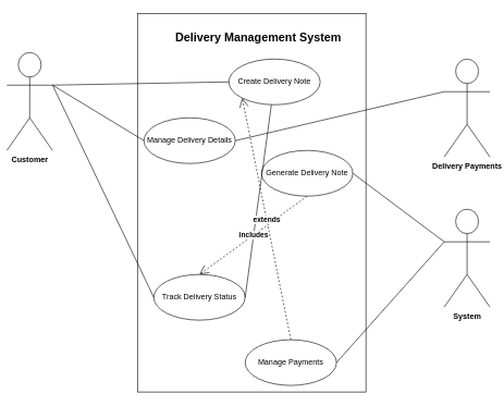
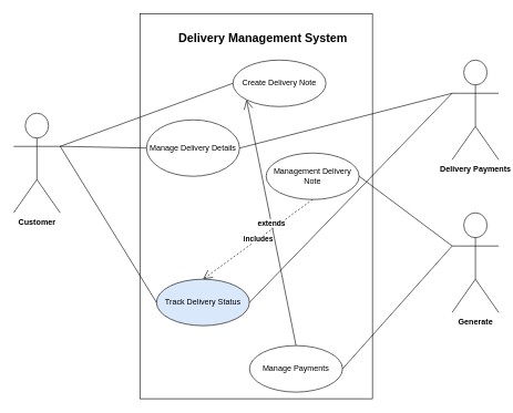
  <mxCell id="0" />
  <mxCell id="1" parent="0" />
  <mxCell id="2" value="" style="html=1;whiteSpace=wrap;" vertex="1" parent="1"><mxGeometry x="210" y="20" width="350" height="580" as="geometry" /></mxCell>
  <mxCell id="3" value="Create Delivery Note" style="ellipse;whiteSpace=wrap;html=1;" vertex="1" parent="1"><mxGeometry x="350" y="90" width="140" height="70" as="geometry" /></mxCell>
- <mxCell id="4" value="Manage Delivery Details" style="ellipse;whiteSpace=wrap;html=1;" vertex="1" parent="1"><mxGeometry x="220" y="180" width="140" height="70" as="geometry" /></mxCell>
- <mxCell id="5" value="Generate Delivery Note" style="ellipse;whiteSpace=wrap;html=1;" vertex="1" parent="1"><mxGeometry x="400" y="230" width="140" height="70" as="geometry" /></mxCell>
- <mxCell id="6" value="Track Delivery Status" style="ellipse;whiteSpace=wrap;html=1;" vertex="1" parent="1"><mxGeometry x="235" y="420" width="140" height="70" as="geometry" /></mxCell>
+ <mxCell id="4" value="Manage Delivery Details" style="ellipse;whiteSpace=wrap;html=1;" vertex="1" parent="1"><mxGeometry x="220" y="180" width="140" height="85" as="geometry" /></mxCell>
+ <mxCell id="5" value="Management Delivery Note" style="ellipse;whiteSpace=wrap;html=1;" vertex="1" parent="1"><mxGeometry x="400" y="230" width="140" height="70" as="geometry" /></mxCell>
+ <mxCell id="6" value="Track Delivery Status" style="ellipse;whiteSpace=wrap;html=1;fillColor=#dae8fc;" vertex="1" parent="1"><mxGeometry x="235" y="420" width="140" height="70" as="geometry" /></mxCell>
  <mxCell id="7" value="Manage Payments" style="ellipse;whiteSpace=wrap;html=1;" vertex="1" parent="1"><mxGeometry x="375" y="520" width="140" height="70" as="geometry" /></mxCell>
- <mxCell id="8" value="&lt;b&gt;Customer&lt;/b&gt;" style="shape=umlActor;verticalLabelPosition=bottom;verticalAlign=top;html=1;" vertex="1" parent="1"><mxGeometry x="10" y="80" width="70" height="150" as="geometry" /></mxCell>
+ <mxCell id="8" value="&lt;b&gt;Customer&lt;/b&gt;" style="shape=umlActor;verticalLabelPosition=bottom;verticalAlign=top;html=1;" vertex="1" parent="1"><mxGeometry x="20" y="170" width="70" height="150" as="geometry" /></mxCell>
  <mxCell id="9" value="&lt;b&gt;Delivery Payments&lt;/b&gt;" style="shape=umlActor;verticalLabelPosition=bottom;verticalAlign=top;html=1;" vertex="1" parent="1"><mxGeometry x="680" y="90" width="70" height="150" as="geometry" /></mxCell>
- <mxCell id="10" value="&lt;b&gt;System&lt;/b&gt;" style="shape=umlActor;verticalLabelPosition=bottom;verticalAlign=top;html=1;" vertex="1" parent="1"><mxGeometry x="680" y="320" width="70" height="150" as="geometry" /></mxCell>
+ <mxCell id="10" value="&lt;b&gt;Generate&lt;/b&gt;" style="shape=umlActor;verticalLabelPosition=bottom;verticalAlign=top;html=1;" vertex="1" parent="1"><mxGeometry x="680" y="320" width="70" height="150" as="geometry" /></mxCell>
  <mxCell id="11" value="" style="endArrow=none;html=1;rounded=0;exitX=1;exitY=0.333;exitDx=0;exitDy=0;exitPerimeter=0;entryX=0;entryY=0.5;entryDx=0;entryDy=0;" edge="1" parent="1" source="8" target="3"><mxGeometry width="50" height="50" relative="1" as="geometry"><mxPoint x="120" y="190" as="sourcePoint" /><mxPoint x="170" y="140" as="targetPoint" /></mxGeometry></mxCell>
  <mxCell id="12" value="" style="endArrow=none;html=1;rounded=0;entryX=0;entryY=0.5;entryDx=0;entryDy=0;exitX=1;exitY=0.333;exitDx=0;exitDy=0;exitPerimeter=0;" edge="1" parent="1" source="8" target="4"><mxGeometry width="50" height="50" relative="1" as="geometry"><mxPoint x="160" y="260" as="sourcePoint" /><mxPoint x="210" y="210" as="targetPoint" /></mxGeometry></mxCell>
  <mxCell id="13" value="" style="endArrow=none;html=1;rounded=0;entryX=0;entryY=0.5;entryDx=0;entryDy=0;exitX=1;exitY=0.333;exitDx=0;exitDy=0;exitPerimeter=0;" edge="1" parent="1" source="8" target="6"><mxGeometry width="50" height="50" relative="1" as="geometry"><mxPoint x="180" y="330" as="sourcePoint" /><mxPoint x="230" y="280" as="targetPoint" /></mxGeometry></mxCell>
  <mxCell id="14" value="" style="endArrow=none;html=1;rounded=0;entryX=0;entryY=0.333;entryDx=0;entryDy=0;entryPerimeter=0;exitX=1;exitY=0.5;exitDx=0;exitDy=0;" edge="1" parent="1" source="4" target="9"><mxGeometry width="50" height="50" relative="1" as="geometry"><mxPoint x="560" y="120" as="sourcePoint" /><mxPoint x="610" y="70" as="targetPoint" /></mxGeometry></mxCell>
- <mxCell id="15" value="" style="endArrow=none;html=1;rounded=0;exitX=1;exitY=0.5;exitDx=0;exitDy=0;" edge="1" parent="1" source="6" target="3"><mxGeometry width="50" height="50" relative="1" as="geometry"><mxPoint x="520" y="270" as="sourcePoint" /><mxPoint x="570" y="220" as="targetPoint" /></mxGeometry></mxCell>
+ <mxCell id="15" value="" style="endArrow=none;html=1;rounded=0;entryX=0;entryY=0.333;entryDx=0;entryDy=0;entryPerimeter=0;exitX=1;exitY=0.5;exitDx=0;exitDy=0;" edge="1" parent="1" source="6" target="9"><mxGeometry width="50" height="50" relative="1" as="geometry"><mxPoint x="520" y="270" as="sourcePoint" /><mxPoint x="570" y="220" as="targetPoint" /></mxGeometry></mxCell>
  <mxCell id="16" value="" style="endArrow=none;html=1;rounded=0;entryX=0;entryY=0.333;entryDx=0;entryDy=0;entryPerimeter=0;exitX=1;exitY=0.5;exitDx=0;exitDy=0;" edge="1" parent="1" source="7" target="10"><mxGeometry width="50" height="50" relative="1" as="geometry"><mxPoint x="540" y="460" as="sourcePoint" /><mxPoint x="590" y="410" as="targetPoint" /></mxGeometry></mxCell>
  <mxCell id="17" value="" style="endArrow=none;html=1;rounded=0;entryX=0;entryY=0.333;entryDx=0;entryDy=0;entryPerimeter=0;exitX=1;exitY=0.5;exitDx=0;exitDy=0;" edge="1" parent="1" source="5" target="10"><mxGeometry width="50" height="50" relative="1" as="geometry"><mxPoint x="520" y="380" as="sourcePoint" /><mxPoint x="570" y="330" as="targetPoint" /></mxGeometry></mxCell>
  <mxCell id="18" value="&lt;font style=&quot;font-size: 18px;&quot;&gt;Delivery Management System&lt;/font&gt;" style="text;strokeColor=none;fillColor=none;html=1;fontSize=24;fontStyle=1;verticalAlign=middle;align=center;" vertex="1" parent="1"><mxGeometry x="345" y="35" width="100" height="40" as="geometry" /></mxCell>
  <mxCell id="19" value="&lt;b&gt;includes&lt;/b&gt;" style="endArrow=open;endSize=12;dashed=1;html=1;rounded=0;exitX=0.5;exitY=1;exitDx=0;exitDy=0;entryX=0.5;entryY=0;entryDx=0;entryDy=0;" edge="1" parent="1" source="5" target="6"><mxGeometry width="160" relative="1" as="geometry"><mxPoint x="300" y="440" as="sourcePoint" /><mxPoint x="460" y="440" as="targetPoint" /></mxGeometry></mxCell>
- <mxCell id="20" value="&lt;b&gt;extends&lt;/b&gt;" style="endArrow=open;endSize=12;dashed=1;html=1;rounded=0;exitX=0.5;exitY=0;exitDx=0;exitDy=0;entryX=0;entryY=1;entryDx=0;entryDy=0;" edge="1" parent="1" source="7" target="3"><mxGeometry x="-0.003" width="160" relative="1" as="geometry"><mxPoint x="490" y="330" as="sourcePoint" /><mxPoint x="315" y="430" as="targetPoint" /><mxPoint as="offset" /></mxGeometry></mxCell>
+ <mxCell id="20" value="&lt;b&gt;extends&lt;/b&gt;" style="endArrow=open;endSize=12;dashed=0;html=1;rounded=0;exitX=0.5;exitY=0;exitDx=0;exitDy=0;entryX=0;entryY=1;entryDx=0;entryDy=0;" edge="1" parent="1" source="7" target="3"><mxGeometry x="-0.003" width="160" relative="1" as="geometry"><mxPoint x="490" y="330" as="sourcePoint" /><mxPoint x="315" y="430" as="targetPoint" /><mxPoint as="offset" /></mxGeometry></mxCell>
